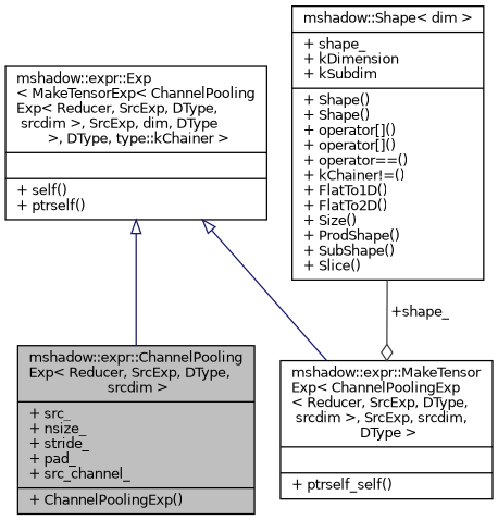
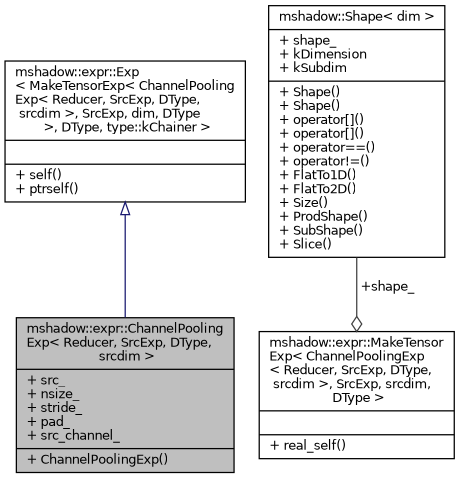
  digraph {
    node [color=black fillcolor=white fontname=Helvetica fontsize=10 shape=record style=filled]
    edge [arrowtail=onormal color=midnightblue dir=back fontname=Helvetica fontsize=10 labelfontname=Helvetica labelfontsize=10 style=solid]
    n1 [fillcolor=grey75 fontcolor=black height=0.2 label="{mshadow::expr::ChannelPooling\lExp\< Reducer, SrcExp, DType,\l srcdim \>\n|+ src_\l+ nsize_\l+ stride_\l+ pad_\l+ src_channel_\l|+ ChannelPoolingExp()\l}" width=0.4]
-   n2 [height=0.2 label="{mshadow::expr::MakeTensor\lExp\< ChannelPoolingExp\l\< Reducer, SrcExp, DType,\l srcdim \>, SrcExp, srcdim,\l DType \>\n||+ ptrself_self()\l}" width=0.4]
+   n2 [height=0.2 label="{mshadow::expr::MakeTensor\lExp\< ChannelPoolingExp\l\< Reducer, SrcExp, DType,\l srcdim \>, SrcExp, srcdim,\l DType \>\n||+ real_self()\l}" width=0.4]
    n3 [height=0.2 label="{mshadow::expr::Exp\l\< MakeTensorExp\< ChannelPooling\lExp\< Reducer, SrcExp, DType,\l srcdim \>, SrcExp, dim, DType\l \>, DType, type::kChainer \>\n||+ self()\l+ ptrself()\l}" width=0.4]
-   n4 [height=0.2 label="{mshadow::Shape\< dim \>\n|+ shape_\l+ kDimension\l+ kSubdim\l|+ Shape()\l+ Shape()\l+ operator[]()\l+ operator[]()\l+ operator==()\l+ kChainer!=()\l+ FlatTo1D()\l+ FlatTo2D()\l+ Size()\l+ ProdShape()\l+ SubShape()\l+ Slice()\l}" width=0.4]
+   n4 [height=0.2 label="{mshadow::Shape\< dim \>\n|+ shape_\l+ kDimension\l+ kSubdim\l|+ Shape()\l+ Shape()\l+ operator[]()\l+ operator[]()\l+ operator==()\l+ operator!=()\l+ FlatTo1D()\l+ FlatTo2D()\l+ Size()\l+ ProdShape()\l+ SubShape()\l+ Slice()\l}" width=0.4]
    n3 -> n1
-   n3 -> n2
    n4 -> n2 [arrowhead=odiamond color=grey25 label=" +shape_" arrowtail="" dir=""]
  }
